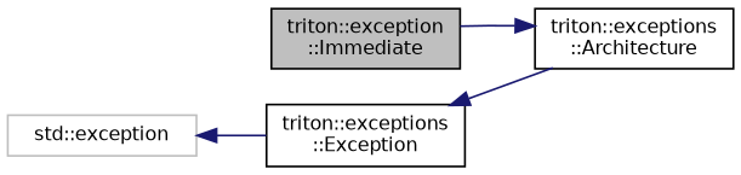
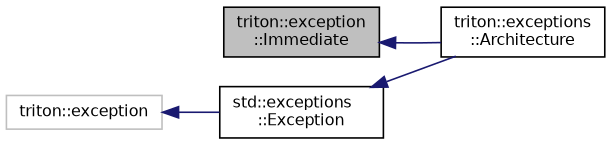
  digraph {
    rankdir=LR
    node [color=black fillcolor=white fontname=Helvetica fontsize=10 shape=record style=filled]
    edge [color=midnightblue dir=back fontname=Helvetica fontsize=10 labelfontname=Helvetica labelfontsize=10 style=solid]
    n1 [fillcolor=grey75 fontcolor=black height=0.2 label="triton::exception\l::Immediate" width=0.4]
    n2 [height=0.2 label="triton::exceptions\l::Architecture" width=0.4]
-   n3 [height=0.2 label="triton::exceptions\l::Exception" width=0.4]
-   n4 [color=grey75 height=0.2 label="std::exception" width=0.4]
-   n2 -> n1
+   n3 [height=0.2 label="std::exceptions\l::Exception" width=0.4]
+   n4 [color=grey75 height=0.2 label="triton::exception" width=0.4]
+   n1 -> n2
    n3 -> n2
    n4 -> n3
  }
